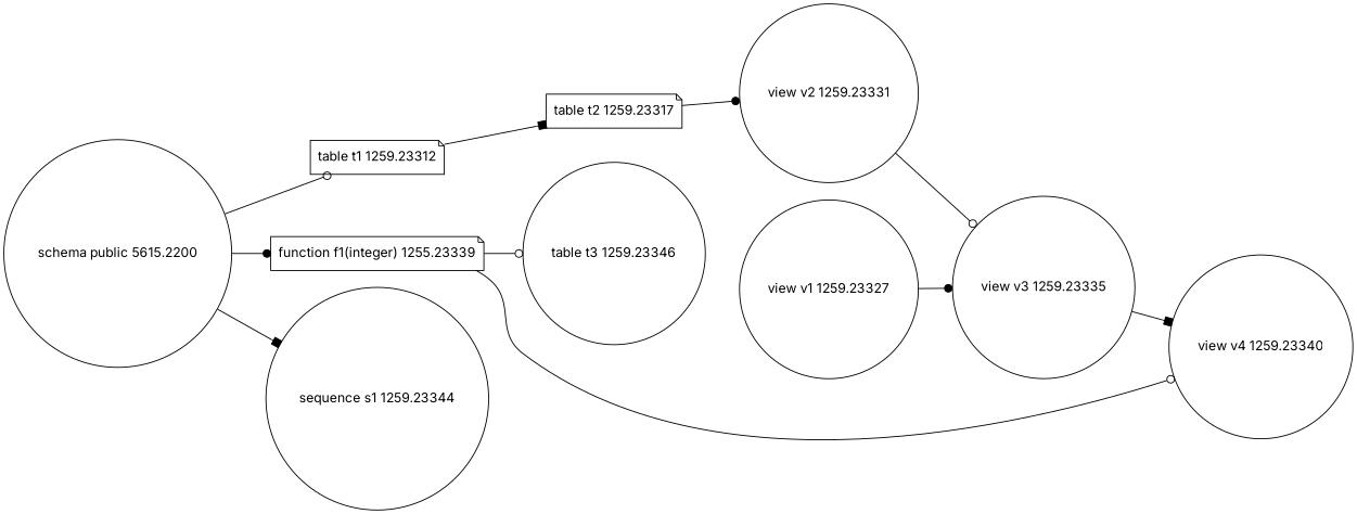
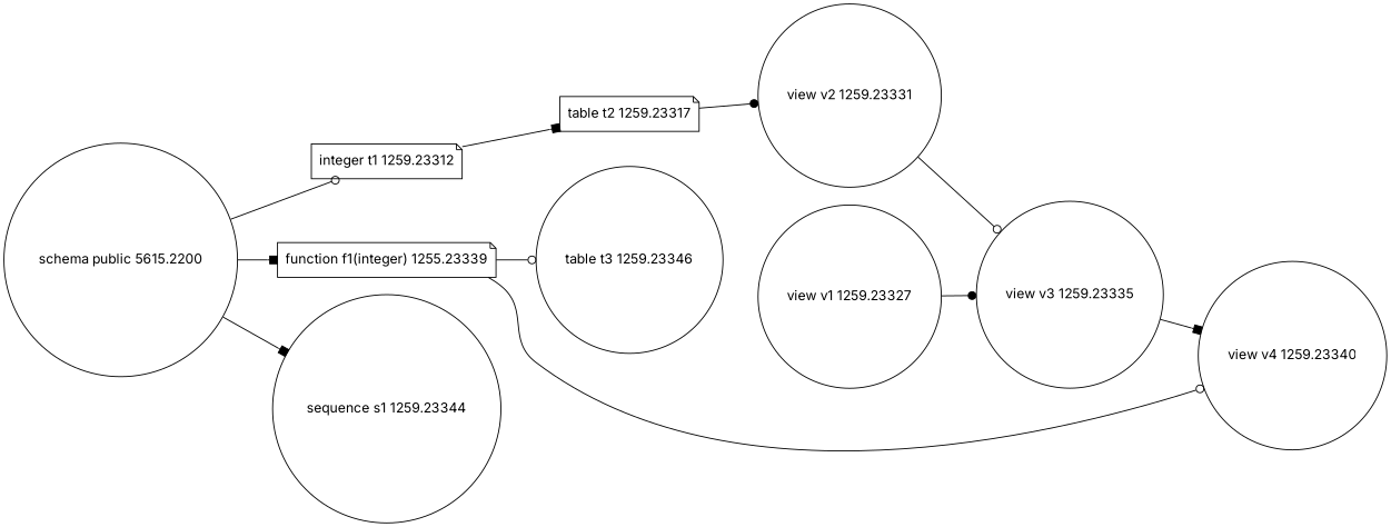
  digraph {
    fontname=Inter
    rankdir=LR
    node [fontname=Inter shape=circle]
    edge [arrowhead=odot fontname=Inter]
    n1 [label="schema public 5615.2200"]
-   "table t1 1259.23312" [shape=note]
+   "table t1 1259.23312" [shape=note label="integer t1 1259.23312"]
    "function f1(integer) 1255.23339" [shape=note]
    "sequence s1 1259.23344"
    "table t2 1259.23317" [shape=note]
    "table t3 1259.23346"
    "view v4 1259.23340"
    "view v2 1259.23331"
    "view v1 1259.23327"
    "view v3 1259.23335"
    n1 -> "table t1 1259.23312"
-   n1 -> "function f1(integer) 1255.23339" [arrowhead=dot]
+   n1 -> "function f1(integer) 1255.23339" [arrowhead=box]
    n1 -> "sequence s1 1259.23344" [arrowhead=box]
    "table t1 1259.23312" -> "table t2 1259.23317" [arrowhead=box]
    "function f1(integer) 1255.23339" -> "table t3 1259.23346"
    "function f1(integer) 1255.23339" -> "view v4 1259.23340"
    "table t2 1259.23317" -> "view v2 1259.23331" [arrowhead=dot]
    "view v2 1259.23331" -> "view v3 1259.23335"
    "view v1 1259.23327" -> "view v3 1259.23335" [arrowhead=dot]
    "view v3 1259.23335" -> "view v4 1259.23340" [arrowhead=box]
  }
